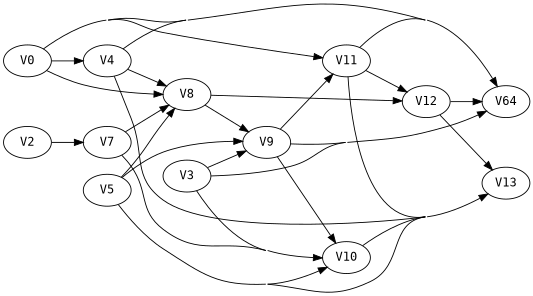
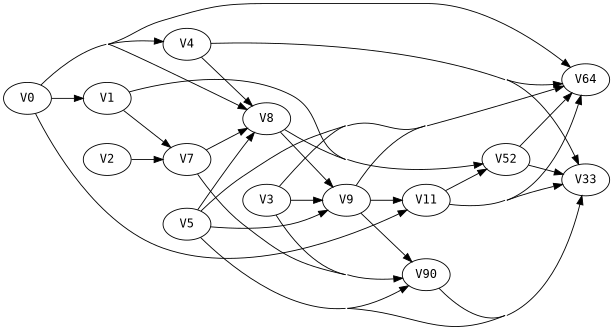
  strict digraph {
    concentrate=True
    fontname="DejaVu Sans Mono"
    rankdir=LR
    node [fontname="DejaVu Sans Mono"]
    edge [fontname="DejaVu Sans Mono"]
    V0
+   V1
    V4
    V8
    V11
    n6 [label=V64]
    V7
-   V12
-   V13
+   V12 [label=V52]
+   V13 [label=V33]
    V9
-   V10
+   V10 [label=V90]
    V2
    V3
    V5
+   V0 -> V1
    V0 -> V4
    V0 -> V8
    V0 -> V11
    V0 -> n6
+   V1 -> V7
+   V1 -> V12
    V4 -> V8
    V4 -> n6
    V4 -> V13
    V8 -> V12
    V8 -> V9
    V11 -> n6
    V11 -> V12
    V11 -> V13
    V7 -> V8
    V7 -> V10
    V12 -> n6
    V12 -> V13
    V9 -> V11
    V9 -> n6
    V9 -> V10
    V10 -> V13
    V2 -> V7
    V3 -> n6
    V3 -> V9
    V3 -> V10
    V5 -> V8
+   V5 -> n6
    V5 -> V13
    V5 -> V9
    V5 -> V10
  }
